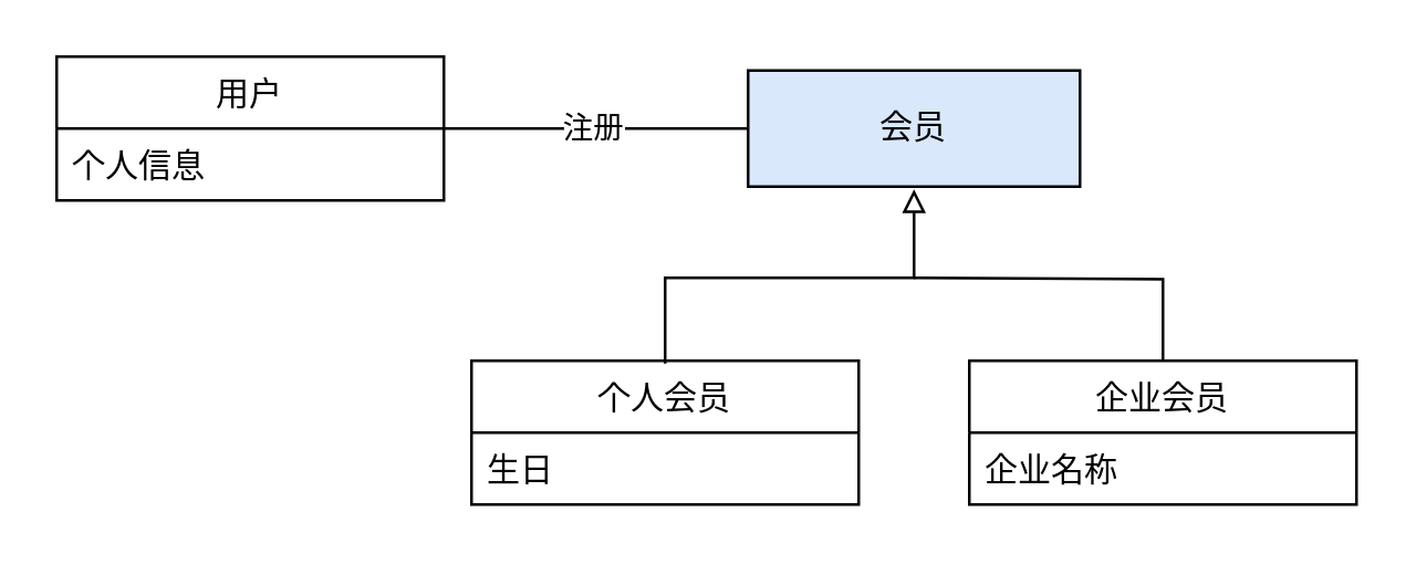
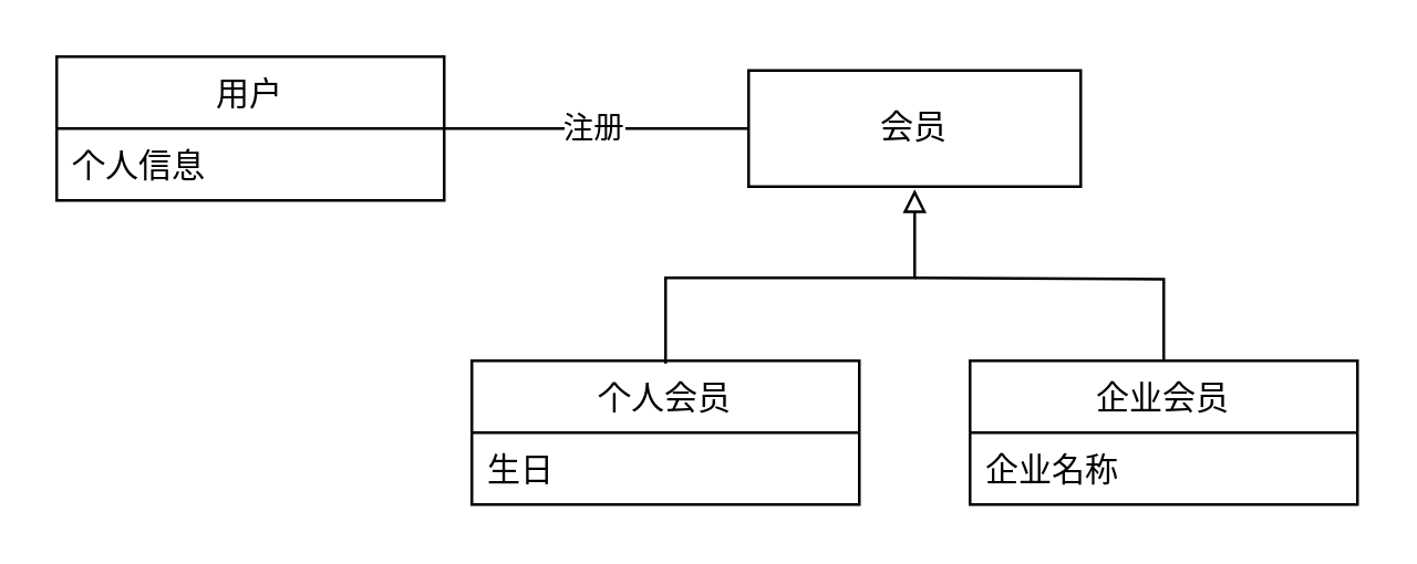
  <mxCell id="0" />
  <mxCell id="1" parent="0" />
  <mxCell id="2" value="用户" style="swimlane;fontStyle=0;childLayout=stackLayout;horizontal=1;startSize=26;fillColor=none;horizontalStack=0;resizeParent=1;resizeParentMax=0;resizeLast=0;collapsible=1;marginBottom=0;" vertex="1" parent="1"><mxGeometry x="20" y="20" width="140" height="52" as="geometry" /></mxCell>
  <mxCell id="3" value="个人信息" style="text;strokeColor=none;fillColor=none;align=left;verticalAlign=top;spacingLeft=4;spacingRight=4;overflow=hidden;rotatable=0;points=[[0,0.5],[1,0.5]];portConstraint=eastwest;" vertex="1" parent="2"><mxGeometry y="26" width="140" height="26" as="geometry" /></mxCell>
  <mxCell id="4" style="rounded=0;jumpSize=6;orthogonalLoop=1;jettySize=auto;html=1;exitX=1;exitY=0.5;exitDx=0;exitDy=0;startArrow=none;startFill=0;endArrow=none;endFill=0;strokeWidth=1;entryX=0;entryY=0.5;entryDx=0;entryDy=0;" edge="1" parent="1"><mxGeometry relative="1" as="geometry"><mxPoint x="270" y="46" as="targetPoint" /><mxPoint x="160" y="46" as="sourcePoint" /></mxGeometry></mxCell>
  <mxCell id="5" value="注册" style="edgeLabel;html=1;align=center;verticalAlign=middle;resizable=0;points=[];" vertex="1" connectable="0" parent="4"><mxGeometry x="-0.036" y="1" relative="1" as="geometry"><mxPoint as="offset" /></mxGeometry></mxCell>
- <mxCell id="6" value="会员" style="rounded=0;whiteSpace=wrap;html=1;fillColor=#dae8fc;" vertex="1" parent="1"><mxGeometry x="270" y="25" width="120" height="42" as="geometry" /></mxCell>
+ <mxCell id="6" value="会员" style="rounded=0;whiteSpace=wrap;html=1;" vertex="1" parent="1"><mxGeometry x="270" y="25" width="120" height="42" as="geometry" /></mxCell>
  <mxCell id="7" style="edgeStyle=orthogonalEdgeStyle;rounded=0;jumpSize=6;orthogonalLoop=1;jettySize=auto;html=1;exitX=0.5;exitY=0;exitDx=0;exitDy=0;entryX=0.5;entryY=1;entryDx=0;entryDy=0;startArrow=none;startFill=0;endArrow=block;endFill=0;strokeWidth=1;" edge="1" parent="1"><mxGeometry relative="1" as="geometry"><mxPoint x="240" y="131" as="sourcePoint" /><mxPoint x="330" y="68" as="targetPoint" /><Array as="points"><mxPoint x="240" y="100" /><mxPoint x="330" y="100" /></Array></mxGeometry></mxCell>
  <mxCell id="8" value="个人会员" style="swimlane;fontStyle=0;childLayout=stackLayout;horizontal=1;startSize=26;fillColor=none;horizontalStack=0;resizeParent=1;resizeParentMax=0;resizeLast=0;collapsible=1;marginBottom=0;" vertex="1" parent="1"><mxGeometry x="170" y="130" width="140" height="52" as="geometry" /></mxCell>
  <mxCell id="9" value="生日" style="text;strokeColor=none;fillColor=none;align=left;verticalAlign=top;spacingLeft=4;spacingRight=4;overflow=hidden;rotatable=0;points=[[0,0.5],[1,0.5]];portConstraint=eastwest;" vertex="1" parent="8"><mxGeometry y="26" width="140" height="26" as="geometry" /></mxCell>
  <mxCell id="10" value="企业会员" style="swimlane;fontStyle=0;childLayout=stackLayout;horizontal=1;startSize=26;fillColor=none;horizontalStack=0;resizeParent=1;resizeParentMax=0;resizeLast=0;collapsible=1;marginBottom=0;" vertex="1" parent="1"><mxGeometry x="350" y="130" width="140" height="52" as="geometry" /></mxCell>
  <mxCell id="11" value="企业名称" style="text;strokeColor=none;fillColor=none;align=left;verticalAlign=top;spacingLeft=4;spacingRight=4;overflow=hidden;rotatable=0;points=[[0,0.5],[1,0.5]];portConstraint=eastwest;" vertex="1" parent="10"><mxGeometry y="26" width="140" height="26" as="geometry" /></mxCell>
  <mxCell id="12" value="" style="endArrow=none;strokeWidth=1;entryX=0.5;entryY=0;entryDx=0;entryDy=0;edgeStyle=orthogonalEdgeStyle;elbow=vertical;html=1;verticalAlign=middle;rounded=0;" edge="1" parent="1" target="10"><mxGeometry width="50" height="50" relative="1" as="geometry"><mxPoint x="330" y="100" as="sourcePoint" /><mxPoint x="430" y="100" as="targetPoint" /></mxGeometry></mxCell>
